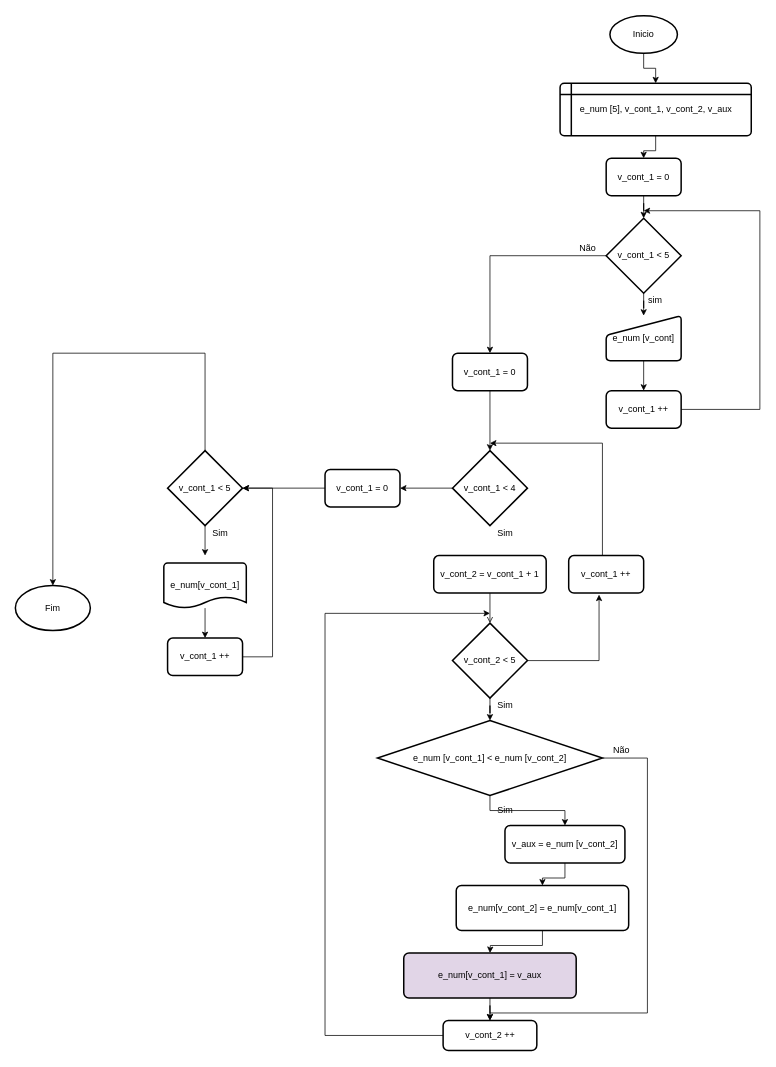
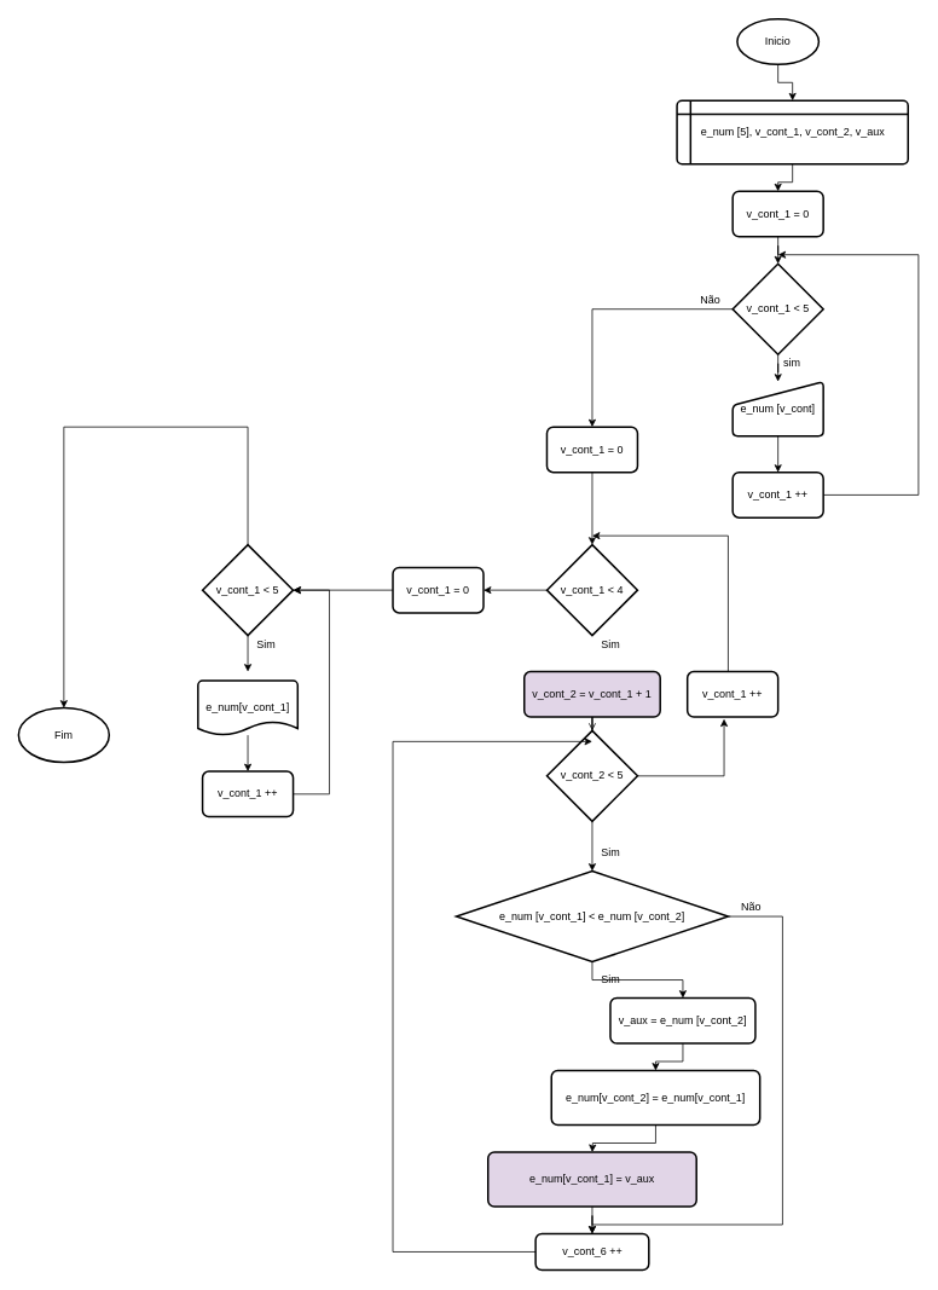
  <mxCell id="0" />
  <mxCell id="1" parent="0" />
  <mxCell id="2" style="edgeStyle=orthogonalEdgeStyle;rounded=0;orthogonalLoop=1;jettySize=auto;html=1;entryX=0.5;entryY=0;entryDx=0;entryDy=0;" parent="1" source="3" target="6" edge="1"><mxGeometry relative="1" as="geometry" /></mxCell>
  <mxCell id="3" value="&lt;font style=&quot;vertical-align: inherit&quot;&gt;&lt;font style=&quot;vertical-align: inherit&quot;&gt;Inicio&lt;/font&gt;&lt;/font&gt;" style="strokeWidth=2;html=1;shape=mxgraph.flowchart.start_1;whiteSpace=wrap;" parent="1" vertex="1"><mxGeometry x="813" y="20" width="90" height="50" as="geometry" /></mxCell>
  <mxCell id="4" style="edgeStyle=orthogonalEdgeStyle;rounded=0;orthogonalLoop=1;jettySize=auto;html=1;exitX=0.5;exitY=1;exitDx=0;exitDy=0;exitPerimeter=0;" parent="1" source="3" target="3" edge="1"><mxGeometry relative="1" as="geometry" /></mxCell>
  <mxCell id="5" style="edgeStyle=orthogonalEdgeStyle;rounded=0;orthogonalLoop=1;jettySize=auto;html=1;" parent="1" source="6" target="8" edge="1"><mxGeometry relative="1" as="geometry" /></mxCell>
  <mxCell id="6" value="&lt;font style=&quot;vertical-align: inherit&quot;&gt;&lt;font style=&quot;vertical-align: inherit&quot;&gt;&lt;font style=&quot;vertical-align: inherit&quot;&gt;&lt;font style=&quot;vertical-align: inherit&quot;&gt;e_num [5], v_cont_1, v_cont_2, v_aux&lt;/font&gt;&lt;/font&gt;&lt;/font&gt;&lt;/font&gt;" style="shape=internalStorage;whiteSpace=wrap;html=1;dx=15;dy=15;rounded=1;arcSize=8;strokeWidth=2;" parent="1" vertex="1"><mxGeometry x="746.5" y="110" width="255" height="70" as="geometry" /></mxCell>
  <mxCell id="7" style="edgeStyle=orthogonalEdgeStyle;rounded=0;orthogonalLoop=1;jettySize=auto;html=1;" parent="1" source="8" target="11" edge="1"><mxGeometry relative="1" as="geometry" /></mxCell>
  <mxCell id="8" value="&lt;font style=&quot;vertical-align: inherit&quot;&gt;&lt;font style=&quot;vertical-align: inherit&quot;&gt;v_cont_1 = 0&lt;/font&gt;&lt;/font&gt;" style="rounded=1;whiteSpace=wrap;html=1;absoluteArcSize=1;arcSize=14;strokeWidth=2;" parent="1" vertex="1"><mxGeometry x="808" y="210" width="100" height="50" as="geometry" /></mxCell>
  <mxCell id="9" style="edgeStyle=orthogonalEdgeStyle;rounded=0;orthogonalLoop=1;jettySize=auto;html=1;entryX=0.5;entryY=0;entryDx=0;entryDy=0;" parent="1" source="11" target="13" edge="1"><mxGeometry relative="1" as="geometry" /></mxCell>
  <mxCell id="10" style="edgeStyle=orthogonalEdgeStyle;rounded=0;orthogonalLoop=1;jettySize=auto;html=1;entryX=0.5;entryY=0;entryDx=0;entryDy=0;" parent="1" source="11" target="18" edge="1"><mxGeometry relative="1" as="geometry" /></mxCell>
  <mxCell id="11" value="&lt;font style=&quot;vertical-align: inherit&quot;&gt;&lt;font style=&quot;vertical-align: inherit&quot;&gt;&lt;font style=&quot;vertical-align: inherit&quot;&gt;&lt;font style=&quot;vertical-align: inherit&quot;&gt;v_cont_1 &amp;lt; 5&lt;/font&gt;&lt;/font&gt;&lt;/font&gt;&lt;/font&gt;" style="strokeWidth=2;html=1;shape=mxgraph.flowchart.decision;whiteSpace=wrap;" parent="1" vertex="1"><mxGeometry x="808" y="290" width="100" height="100" as="geometry" /></mxCell>
  <mxCell id="12" style="edgeStyle=orthogonalEdgeStyle;rounded=0;orthogonalLoop=1;jettySize=auto;html=1;" parent="1" source="13" target="15" edge="1"><mxGeometry relative="1" as="geometry" /></mxCell>
  <mxCell id="13" value="&lt;font style=&quot;vertical-align: inherit&quot;&gt;&lt;font style=&quot;vertical-align: inherit&quot;&gt;&lt;font style=&quot;vertical-align: inherit&quot;&gt;&lt;font style=&quot;vertical-align: inherit&quot;&gt;e_num [v_cont]&lt;/font&gt;&lt;/font&gt;&lt;/font&gt;&lt;/font&gt;" style="html=1;strokeWidth=2;shape=manualInput;whiteSpace=wrap;rounded=1;size=26;arcSize=11;" parent="1" vertex="1"><mxGeometry x="808" y="420" width="100" height="60" as="geometry" /></mxCell>
  <mxCell id="14" style="edgeStyle=orthogonalEdgeStyle;rounded=0;orthogonalLoop=1;jettySize=auto;html=1;" parent="1" source="15" edge="1"><mxGeometry relative="1" as="geometry"><mxPoint x="858" y="280" as="targetPoint" /><Array as="points"><mxPoint x="1013" y="545" /><mxPoint x="1013" y="280" /></Array></mxGeometry></mxCell>
  <mxCell id="15" value="&lt;font style=&quot;vertical-align: inherit&quot;&gt;&lt;font style=&quot;vertical-align: inherit&quot;&gt;&lt;font style=&quot;vertical-align: inherit&quot;&gt;&lt;font style=&quot;vertical-align: inherit&quot;&gt;v_cont_1 ++&lt;/font&gt;&lt;/font&gt;&lt;/font&gt;&lt;/font&gt;" style="rounded=1;whiteSpace=wrap;html=1;absoluteArcSize=1;arcSize=14;strokeWidth=2;" parent="1" vertex="1"><mxGeometry x="808" y="520" width="100" height="50" as="geometry" /></mxCell>
  <mxCell id="16" value="&lt;font style=&quot;vertical-align: inherit&quot;&gt;&lt;font style=&quot;vertical-align: inherit&quot;&gt;sim&lt;/font&gt;&lt;/font&gt;" style="text;html=1;align=center;verticalAlign=middle;resizable=0;points=[];autosize=1;strokeColor=none;" parent="1" vertex="1"><mxGeometry x="858" y="390" width="30" height="20" as="geometry" /></mxCell>
  <mxCell id="17" style="edgeStyle=orthogonalEdgeStyle;rounded=0;orthogonalLoop=1;jettySize=auto;html=1;entryX=0.5;entryY=0;entryDx=0;entryDy=0;entryPerimeter=0;" parent="1" source="18" target="21" edge="1"><mxGeometry relative="1" as="geometry" /></mxCell>
  <mxCell id="18" value="&lt;font style=&quot;vertical-align: inherit&quot;&gt;&lt;font style=&quot;vertical-align: inherit&quot;&gt;v_cont_1 = 0&lt;/font&gt;&lt;/font&gt;" style="rounded=1;whiteSpace=wrap;html=1;absoluteArcSize=1;arcSize=14;strokeWidth=2;" parent="1" vertex="1"><mxGeometry x="603" y="470" width="100" height="50" as="geometry" /></mxCell>
  <mxCell id="19" value="&lt;font style=&quot;vertical-align: inherit&quot;&gt;&lt;font style=&quot;vertical-align: inherit&quot;&gt;Não&lt;/font&gt;&lt;/font&gt;" style="text;html=1;align=center;verticalAlign=middle;resizable=0;points=[];autosize=1;strokeColor=none;" parent="1" vertex="1"><mxGeometry x="763" y="320" width="40" height="20" as="geometry" /></mxCell>
  <mxCell id="20" style="edgeStyle=orthogonalEdgeStyle;rounded=0;orthogonalLoop=1;jettySize=auto;html=1;entryX=1;entryY=0.5;entryDx=0;entryDy=0;" parent="1" source="21" target="46" edge="1"><mxGeometry relative="1" as="geometry" /></mxCell>
  <mxCell id="21" value="&lt;font style=&quot;vertical-align: inherit&quot;&gt;&lt;font style=&quot;vertical-align: inherit&quot;&gt;&lt;font style=&quot;vertical-align: inherit&quot;&gt;&lt;font style=&quot;vertical-align: inherit&quot;&gt;&lt;font style=&quot;vertical-align: inherit&quot;&gt;&lt;font style=&quot;vertical-align: inherit&quot;&gt;v_cont_1 &amp;lt; 4&lt;/font&gt;&lt;/font&gt;&lt;/font&gt;&lt;/font&gt;&lt;/font&gt;&lt;/font&gt;" style="strokeWidth=2;html=1;shape=mxgraph.flowchart.decision;whiteSpace=wrap;" parent="1" vertex="1"><mxGeometry x="603" y="600" width="100" height="100" as="geometry" /></mxCell>
  <mxCell id="22" style="edgeStyle=orthogonalEdgeStyle;rounded=0;orthogonalLoop=1;jettySize=auto;html=1;endArrow=open;" parent="1" source="23" target="26" edge="1"><mxGeometry relative="1" as="geometry" /></mxCell>
- <mxCell id="23" value="&lt;font style=&quot;vertical-align: inherit&quot;&gt;&lt;font style=&quot;vertical-align: inherit&quot;&gt;&lt;font style=&quot;vertical-align: inherit&quot;&gt;&lt;font style=&quot;vertical-align: inherit&quot;&gt;v_cont_2 = v_cont_1 + 1&lt;/font&gt;&lt;/font&gt;&lt;/font&gt;&lt;/font&gt;" style="rounded=1;whiteSpace=wrap;html=1;absoluteArcSize=1;arcSize=14;strokeWidth=2;" parent="1" vertex="1"><mxGeometry x="578" y="740" width="150" height="50" as="geometry" /></mxCell>
+ <mxCell id="23" value="&lt;font style=&quot;vertical-align: inherit&quot;&gt;&lt;font style=&quot;vertical-align: inherit&quot;&gt;&lt;font style=&quot;vertical-align: inherit&quot;&gt;&lt;font style=&quot;vertical-align: inherit&quot;&gt;v_cont_2 = v_cont_1 + 1&lt;/font&gt;&lt;/font&gt;&lt;/font&gt;&lt;/font&gt;" style="rounded=1;whiteSpace=wrap;html=1;absoluteArcSize=1;arcSize=14;strokeWidth=2;fillColor=#e1d5e7;" parent="1" vertex="1"><mxGeometry x="578" y="740" width="150" height="50" as="geometry" /></mxCell>
  <mxCell id="24" style="edgeStyle=orthogonalEdgeStyle;rounded=0;orthogonalLoop=1;jettySize=auto;html=1;" parent="1" source="26" target="29" edge="1"><mxGeometry relative="1" as="geometry" /></mxCell>
  <mxCell id="25" style="edgeStyle=orthogonalEdgeStyle;rounded=0;orthogonalLoop=1;jettySize=auto;html=1;entryX=0.405;entryY=1.04;entryDx=0;entryDy=0;entryPerimeter=0;" parent="1" source="26" target="50" edge="1"><mxGeometry relative="1" as="geometry" /></mxCell>
- <mxCell id="26" value="&lt;font style=&quot;vertical-align: inherit&quot;&gt;&lt;font style=&quot;vertical-align: inherit&quot;&gt;&lt;font style=&quot;vertical-align: inherit&quot;&gt;&lt;font style=&quot;vertical-align: inherit&quot;&gt;&lt;font style=&quot;vertical-align: inherit&quot;&gt;&lt;font style=&quot;vertical-align: inherit&quot;&gt;&lt;font style=&quot;vertical-align: inherit&quot;&gt;&lt;font style=&quot;vertical-align: inherit&quot;&gt;v_cont_2 &amp;lt; 5&lt;/font&gt;&lt;/font&gt;&lt;/font&gt;&lt;/font&gt;&lt;/font&gt;&lt;/font&gt;&lt;/font&gt;&lt;/font&gt;" style="strokeWidth=2;html=1;shape=mxgraph.flowchart.decision;whiteSpace=wrap;" parent="1" vertex="1"><mxGeometry x="603" y="830" width="100" height="100" as="geometry" /></mxCell>
+ <mxCell id="26" value="&lt;font style=&quot;vertical-align: inherit&quot;&gt;&lt;font style=&quot;vertical-align: inherit&quot;&gt;&lt;font style=&quot;vertical-align: inherit&quot;&gt;&lt;font style=&quot;vertical-align: inherit&quot;&gt;&lt;font style=&quot;vertical-align: inherit&quot;&gt;&lt;font style=&quot;vertical-align: inherit&quot;&gt;&lt;font style=&quot;vertical-align: inherit&quot;&gt;&lt;font style=&quot;vertical-align: inherit&quot;&gt;v_cont_2 &amp;lt; 5&lt;/font&gt;&lt;/font&gt;&lt;/font&gt;&lt;/font&gt;&lt;/font&gt;&lt;/font&gt;&lt;/font&gt;&lt;/font&gt;" style="strokeWidth=2;html=1;shape=mxgraph.flowchart.decision;whiteSpace=wrap;" parent="1" vertex="1"><mxGeometry x="603" y="805" width="100" height="100" as="geometry" /></mxCell>
  <mxCell id="27" style="edgeStyle=orthogonalEdgeStyle;rounded=0;orthogonalLoop=1;jettySize=auto;html=1;" parent="1" source="29" target="33" edge="1"><mxGeometry relative="1" as="geometry" /></mxCell>
  <mxCell id="28" style="edgeStyle=orthogonalEdgeStyle;rounded=0;orthogonalLoop=1;jettySize=auto;html=1;entryX=0.5;entryY=0;entryDx=0;entryDy=0;" parent="1" source="29" target="40" edge="1"><mxGeometry relative="1" as="geometry"><Array as="points"><mxPoint x="863" y="1010" /><mxPoint x="863" y="1350" /><mxPoint x="653" y="1350" /></Array></mxGeometry></mxCell>
  <mxCell id="29" value="&lt;font style=&quot;vertical-align: inherit&quot;&gt;&lt;font style=&quot;vertical-align: inherit&quot;&gt;&lt;font style=&quot;vertical-align: inherit&quot;&gt;&lt;font style=&quot;vertical-align: inherit&quot;&gt;e_num [v_cont_1] &amp;lt; e_num [v_cont_2]&lt;/font&gt;&lt;/font&gt;&lt;/font&gt;&lt;/font&gt;" style="strokeWidth=2;html=1;shape=mxgraph.flowchart.decision;whiteSpace=wrap;" parent="1" vertex="1"><mxGeometry x="503" y="960" width="300" height="100" as="geometry" /></mxCell>
  <mxCell id="30" value="&lt;font style=&quot;vertical-align: inherit&quot;&gt;&lt;font style=&quot;vertical-align: inherit&quot;&gt;Sim&lt;/font&gt;&lt;/font&gt;" style="text;html=1;align=center;verticalAlign=middle;resizable=0;points=[];autosize=1;strokeColor=none;" parent="1" vertex="1"><mxGeometry x="653" y="700" width="40" height="20" as="geometry" /></mxCell>
  <mxCell id="31" value="&lt;font style=&quot;vertical-align: inherit&quot;&gt;&lt;font style=&quot;vertical-align: inherit&quot;&gt;Sim&lt;/font&gt;&lt;/font&gt;" style="text;html=1;align=center;verticalAlign=middle;resizable=0;points=[];autosize=1;strokeColor=none;" parent="1" vertex="1"><mxGeometry x="653" y="930" width="40" height="20" as="geometry" /></mxCell>
  <mxCell id="32" style="edgeStyle=orthogonalEdgeStyle;rounded=0;orthogonalLoop=1;jettySize=auto;html=1;entryX=0.5;entryY=0;entryDx=0;entryDy=0;" parent="1" source="33" target="36" edge="1"><mxGeometry relative="1" as="geometry" /></mxCell>
  <mxCell id="33" value="&lt;font style=&quot;vertical-align: inherit&quot;&gt;&lt;font style=&quot;vertical-align: inherit&quot;&gt;&lt;font style=&quot;vertical-align: inherit&quot;&gt;&lt;font style=&quot;vertical-align: inherit&quot;&gt;&lt;font style=&quot;vertical-align: inherit&quot;&gt;&lt;font style=&quot;vertical-align: inherit&quot;&gt;v_aux = e_num [v_cont_2]&lt;/font&gt;&lt;/font&gt;&lt;/font&gt;&lt;/font&gt;&lt;/font&gt;&lt;/font&gt;" style="rounded=1;whiteSpace=wrap;html=1;absoluteArcSize=1;arcSize=14;strokeWidth=2;" parent="1" vertex="1"><mxGeometry x="673" y="1100" width="160" height="50" as="geometry" /></mxCell>
  <mxCell id="34" value="&lt;font style=&quot;vertical-align: inherit&quot;&gt;&lt;font style=&quot;vertical-align: inherit&quot;&gt;Sim&lt;/font&gt;&lt;/font&gt;" style="text;html=1;align=center;verticalAlign=middle;resizable=0;points=[];autosize=1;strokeColor=none;" parent="1" vertex="1"><mxGeometry x="653" y="1070" width="40" height="20" as="geometry" /></mxCell>
  <mxCell id="35" style="edgeStyle=orthogonalEdgeStyle;rounded=0;orthogonalLoop=1;jettySize=auto;html=1;" parent="1" source="36" edge="1"><mxGeometry relative="1" as="geometry"><mxPoint x="653" y="1270" as="targetPoint" /></mxGeometry></mxCell>
  <mxCell id="36" value="e_num[v_cont_2] = e_num[v_cont_1]" style="rounded=1;whiteSpace=wrap;html=1;absoluteArcSize=1;arcSize=14;strokeWidth=2;" parent="1" vertex="1"><mxGeometry x="608" y="1180" width="230" height="60" as="geometry" /></mxCell>
  <mxCell id="37" style="edgeStyle=orthogonalEdgeStyle;rounded=0;orthogonalLoop=1;jettySize=auto;html=1;entryX=0.5;entryY=0;entryDx=0;entryDy=0;" parent="1" source="38" target="40" edge="1"><mxGeometry relative="1" as="geometry" /></mxCell>
  <mxCell id="38" value="e_num[v_cont_1] = v_aux" style="rounded=1;whiteSpace=wrap;html=1;absoluteArcSize=1;arcSize=14;strokeWidth=2;fillColor=#e1d5e7;" parent="1" vertex="1"><mxGeometry x="538" y="1270" width="230" height="60" as="geometry" /></mxCell>
  <mxCell id="39" style="edgeStyle=orthogonalEdgeStyle;rounded=0;orthogonalLoop=1;jettySize=auto;html=1;" parent="1" source="40" edge="1"><mxGeometry relative="1" as="geometry"><mxPoint x="653" y="817" as="targetPoint" /><Array as="points"><mxPoint x="433" y="1380" /><mxPoint x="433" y="817" /></Array></mxGeometry></mxCell>
- <mxCell id="40" value="v_cont_2 ++" style="rounded=1;whiteSpace=wrap;html=1;absoluteArcSize=1;arcSize=14;strokeWidth=2;" parent="1" vertex="1"><mxGeometry x="590.5" y="1360" width="125" height="40" as="geometry" /></mxCell>
+ <mxCell id="40" value="v_cont_6 ++" style="rounded=1;whiteSpace=wrap;html=1;absoluteArcSize=1;arcSize=14;strokeWidth=2;" parent="1" vertex="1"><mxGeometry x="590.5" y="1360" width="125" height="40" as="geometry" /></mxCell>
  <mxCell id="41" value="Não" style="text;html=1;align=center;verticalAlign=middle;resizable=0;points=[];autosize=1;strokeColor=none;" parent="1" vertex="1"><mxGeometry x="808" y="990" width="40" height="20" as="geometry" /></mxCell>
  <mxCell id="42" style="edgeStyle=orthogonalEdgeStyle;rounded=0;orthogonalLoop=1;jettySize=auto;html=1;entryX=0.5;entryY=-0.167;entryDx=0;entryDy=0;entryPerimeter=0;" parent="1" source="44" target="48" edge="1"><mxGeometry relative="1" as="geometry" /></mxCell>
  <mxCell id="43" style="edgeStyle=orthogonalEdgeStyle;rounded=0;orthogonalLoop=1;jettySize=auto;html=1;entryX=0.5;entryY=0;entryDx=0;entryDy=0;entryPerimeter=0;" parent="1" source="44" target="54" edge="1"><mxGeometry relative="1" as="geometry"><Array as="points"><mxPoint x="273" y="470" /><mxPoint x="70" y="470" /></Array></mxGeometry></mxCell>
  <mxCell id="44" value="v_cont_1 &amp;lt; 5" style="strokeWidth=2;html=1;shape=mxgraph.flowchart.decision;whiteSpace=wrap;" parent="1" vertex="1"><mxGeometry x="223" y="600" width="100" height="100" as="geometry" /></mxCell>
  <mxCell id="45" value="" style="edgeStyle=orthogonalEdgeStyle;rounded=0;orthogonalLoop=1;jettySize=auto;html=1;" parent="1" source="46" target="44" edge="1"><mxGeometry relative="1" as="geometry" /></mxCell>
  <mxCell id="46" value="&lt;font style=&quot;vertical-align: inherit&quot;&gt;&lt;font style=&quot;vertical-align: inherit&quot;&gt;v_cont_1 = 0&lt;/font&gt;&lt;/font&gt;" style="rounded=1;whiteSpace=wrap;html=1;absoluteArcSize=1;arcSize=14;strokeWidth=2;" parent="1" vertex="1"><mxGeometry x="433" y="625" width="100" height="50" as="geometry" /></mxCell>
  <mxCell id="47" style="edgeStyle=orthogonalEdgeStyle;rounded=0;orthogonalLoop=1;jettySize=auto;html=1;entryX=0.5;entryY=0;entryDx=0;entryDy=0;" parent="1" source="48" target="52" edge="1"><mxGeometry relative="1" as="geometry" /></mxCell>
  <mxCell id="48" value="e_num[v_cont_1]" style="strokeWidth=2;html=1;shape=mxgraph.flowchart.document2;whiteSpace=wrap;size=0.25;" parent="1" vertex="1"><mxGeometry x="218" y="750" width="110" height="60" as="geometry" /></mxCell>
  <mxCell id="49" style="edgeStyle=orthogonalEdgeStyle;rounded=0;orthogonalLoop=1;jettySize=auto;html=1;" parent="1" source="50" edge="1"><mxGeometry relative="1" as="geometry"><mxPoint x="653" y="590" as="targetPoint" /><Array as="points"><mxPoint x="803" y="590" /></Array></mxGeometry></mxCell>
  <mxCell id="50" value="&lt;font style=&quot;vertical-align: inherit&quot;&gt;&lt;font style=&quot;vertical-align: inherit&quot;&gt;v_cont_1 ++&lt;/font&gt;&lt;/font&gt;" style="rounded=1;whiteSpace=wrap;html=1;absoluteArcSize=1;arcSize=14;strokeWidth=2;" parent="1" vertex="1"><mxGeometry x="758" y="740" width="100" height="50" as="geometry" /></mxCell>
  <mxCell id="51" style="edgeStyle=orthogonalEdgeStyle;rounded=0;orthogonalLoop=1;jettySize=auto;html=1;entryX=1;entryY=0.5;entryDx=0;entryDy=0;entryPerimeter=0;" parent="1" source="52" target="44" edge="1"><mxGeometry relative="1" as="geometry"><Array as="points"><mxPoint x="363" y="875" /><mxPoint x="363" y="650" /></Array></mxGeometry></mxCell>
  <mxCell id="52" value="&lt;font style=&quot;vertical-align: inherit&quot;&gt;&lt;font style=&quot;vertical-align: inherit&quot;&gt;v_cont_1 ++&lt;/font&gt;&lt;/font&gt;" style="rounded=1;whiteSpace=wrap;html=1;absoluteArcSize=1;arcSize=14;strokeWidth=2;" parent="1" vertex="1"><mxGeometry x="223" y="850" width="100" height="50" as="geometry" /></mxCell>
  <mxCell id="53" value="Sim" style="text;html=1;align=center;verticalAlign=middle;resizable=0;points=[];autosize=1;strokeColor=none;" parent="1" vertex="1"><mxGeometry x="273" y="700" width="40" height="20" as="geometry" /></mxCell>
  <mxCell id="54" value="Fim" style="strokeWidth=2;html=1;shape=mxgraph.flowchart.start_1;whiteSpace=wrap;" parent="1" vertex="1"><mxGeometry x="20" y="780" width="100" height="60" as="geometry" /></mxCell>
